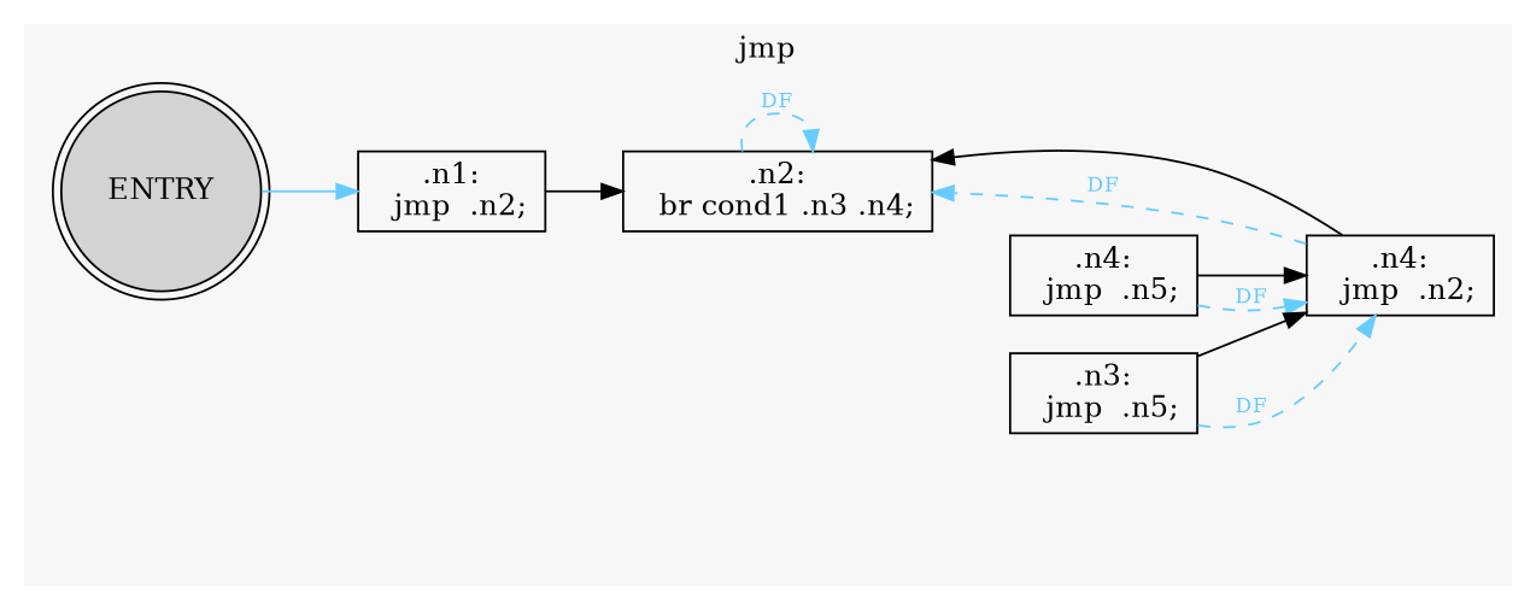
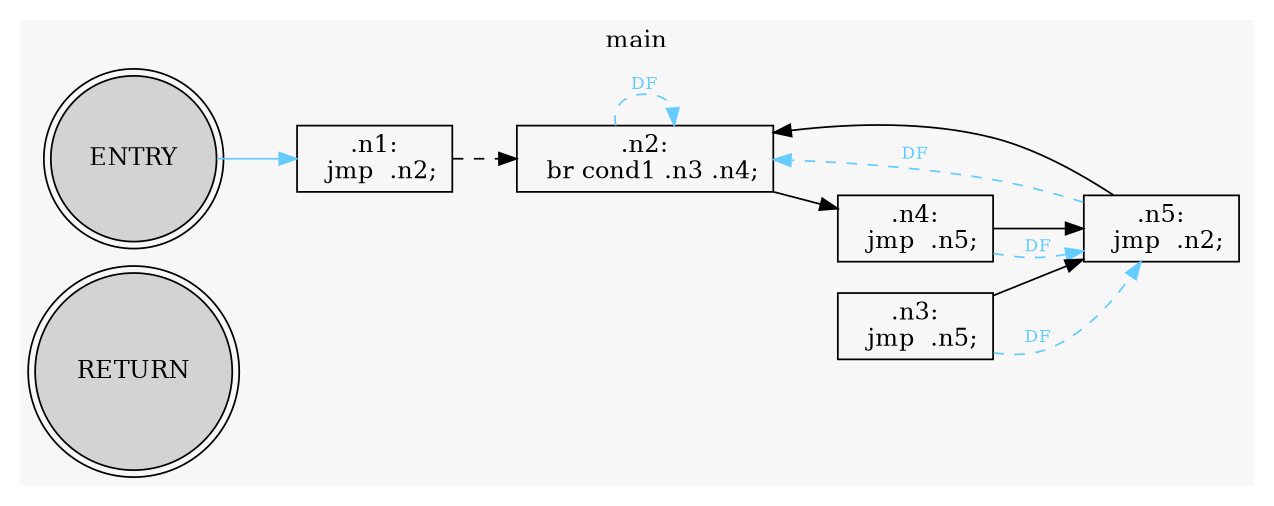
  digraph {
    rankdir=LR
    node [shape=box]
    n1 [fillcolor=lightgray label=ENTRY shape=doublecircle style=filled]
    n2 [label=".n1:\n  jmp  .n2;"]
    n3 [label=".n2:\n  br cond1 .n3 .n4;"]
    n4 [label=".n4:\n  jmp  .n5;"]
    n5 [label=".n3:\n  jmp  .n5;"]
-   n6 [label=".n4:\n  jmp  .n2;"]
+   n6 [label=".n5:\n  jmp  .n2;"]
+   n7 [fillcolor=lightgray label=RETURN shape=doublecircle style=filled]
    subgraph cluster_1 {
      color="#f7f7f7"
-     label=jmp
+     label=main
      style=filled
      n1
      n2
      n3
      n4
      n5
      n6
+     n7
    }
    n1 -> n2 [color="#66ccff"]
-   n2 -> n3
+   n2 -> n3 [style=dashed]
    n3 -> n3 [color="#66ccff" constraint=false fontcolor="#66ccff" fontsize=10 label=DF style=dashed]
+   n3 -> n4
    n4 -> n6 [color="#66ccff" constraint=false fontcolor="#66ccff" fontsize=10 label=DF style=dashed]
    n4 -> n6
    n5 -> n6 [color="#66ccff" constraint=false fontcolor="#66ccff" fontsize=10 label=DF style=dashed]
    n5 -> n6
    n6 -> n3 [color="#66ccff" constraint=false fontcolor="#66ccff" fontsize=10 label=DF style=dashed]
    n6 -> n3
  }
